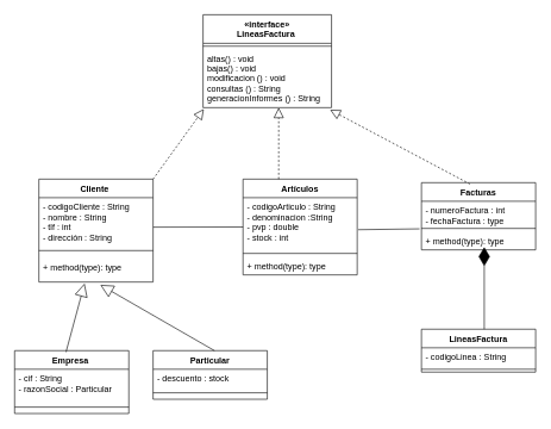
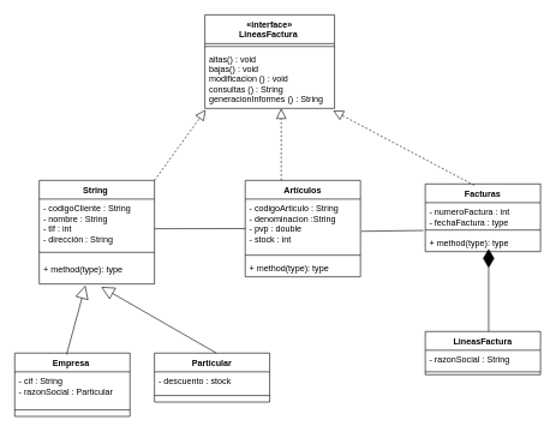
  <mxCell id="0" />
  <mxCell id="1" parent="0" />
- <mxCell id="2" value="Cliente " style="swimlane;fontStyle=1;align=center;verticalAlign=top;childLayout=stackLayout;horizontal=1;startSize=26;horizontalStack=0;resizeParent=1;resizeParentMax=0;resizeLast=0;collapsible=1;marginBottom=0;" vertex="1" parent="1"><mxGeometry x="54" y="250" width="160" height="144" as="geometry" /></mxCell>
+ <mxCell id="2" value="String " style="swimlane;fontStyle=1;align=center;verticalAlign=top;childLayout=stackLayout;horizontal=1;startSize=26;horizontalStack=0;resizeParent=1;resizeParentMax=0;resizeLast=0;collapsible=1;marginBottom=0;" vertex="1" parent="1"><mxGeometry x="54" y="250" width="160" height="144" as="geometry" /></mxCell>
  <mxCell id="3" value="- codigoCliente : String&#10;- nombre : String&#10;- tlf : int&#10;- dirección : String" style="text;strokeColor=none;fillColor=none;align=left;verticalAlign=top;spacingLeft=4;spacingRight=4;overflow=hidden;rotatable=0;points=[[0,0.5],[1,0.5]];portConstraint=eastwest;" vertex="1" parent="2"><mxGeometry y="26" width="160" height="64" as="geometry" /></mxCell>
  <mxCell id="4" value="" style="line;strokeWidth=1;fillColor=none;align=left;verticalAlign=middle;spacingTop=-1;spacingLeft=3;spacingRight=3;rotatable=0;labelPosition=right;points=[];portConstraint=eastwest;" vertex="1" parent="2"><mxGeometry y="90" width="160" height="20" as="geometry" /></mxCell>
  <mxCell id="5" value="+ method(type): type" style="text;strokeColor=none;fillColor=none;align=left;verticalAlign=top;spacingLeft=4;spacingRight=4;overflow=hidden;rotatable=0;points=[[0,0.5],[1,0.5]];portConstraint=eastwest;" vertex="1" parent="2"><mxGeometry y="110" width="160" height="34" as="geometry" /></mxCell>
  <mxCell id="6" value="Artículos" style="swimlane;fontStyle=1;align=center;verticalAlign=top;childLayout=stackLayout;horizontal=1;startSize=26;horizontalStack=0;resizeParent=1;resizeParentMax=0;resizeLast=0;collapsible=1;marginBottom=0;" vertex="1" parent="1"><mxGeometry x="340" y="250" width="160" height="134" as="geometry" /></mxCell>
  <mxCell id="7" value="- codigoArticulo : String&#10;- denominacion :String&#10;- pvp : double&#10;- stock : int" style="text;strokeColor=none;fillColor=none;align=left;verticalAlign=top;spacingLeft=4;spacingRight=4;overflow=hidden;rotatable=0;points=[[0,0.5],[1,0.5]];portConstraint=eastwest;" vertex="1" parent="6"><mxGeometry y="26" width="160" height="74" as="geometry" /></mxCell>
  <mxCell id="8" value="" style="line;strokeWidth=1;fillColor=none;align=left;verticalAlign=middle;spacingTop=-1;spacingLeft=3;spacingRight=3;rotatable=0;labelPosition=right;points=[];portConstraint=eastwest;" vertex="1" parent="6"><mxGeometry y="100" width="160" height="8" as="geometry" /></mxCell>
  <mxCell id="9" value="+ method(type): type" style="text;strokeColor=none;fillColor=none;align=left;verticalAlign=top;spacingLeft=4;spacingRight=4;overflow=hidden;rotatable=0;points=[[0,0.5],[1,0.5]];portConstraint=eastwest;" vertex="1" parent="6"><mxGeometry y="108" width="160" height="26" as="geometry" /></mxCell>
  <mxCell id="10" value="Facturas" style="swimlane;fontStyle=1;align=center;verticalAlign=top;childLayout=stackLayout;horizontal=1;startSize=26;horizontalStack=0;resizeParent=1;resizeParentMax=0;resizeLast=0;collapsible=1;marginBottom=0;" vertex="1" parent="1"><mxGeometry x="590" y="255" width="160" height="94" as="geometry" /></mxCell>
  <mxCell id="11" value="- numeroFactura : int &#10;- fechaFactura : type" style="text;strokeColor=none;fillColor=none;align=left;verticalAlign=top;spacingLeft=4;spacingRight=4;overflow=hidden;rotatable=0;points=[[0,0.5],[1,0.5]];portConstraint=eastwest;" vertex="1" parent="10"><mxGeometry y="26" width="160" height="34" as="geometry" /></mxCell>
  <mxCell id="12" value="" style="line;strokeWidth=1;fillColor=none;align=left;verticalAlign=middle;spacingTop=-1;spacingLeft=3;spacingRight=3;rotatable=0;labelPosition=right;points=[];portConstraint=eastwest;" vertex="1" parent="10"><mxGeometry y="60" width="160" height="8" as="geometry" /></mxCell>
  <mxCell id="13" value="+ method(type): type" style="text;strokeColor=none;fillColor=none;align=left;verticalAlign=top;spacingLeft=4;spacingRight=4;overflow=hidden;rotatable=0;points=[[0,0.5],[1,0.5]];portConstraint=eastwest;" vertex="1" parent="10"><mxGeometry y="68" width="160" height="26" as="geometry" /></mxCell>
  <mxCell id="14" value="Empresa " style="swimlane;fontStyle=1;align=center;verticalAlign=top;childLayout=stackLayout;horizontal=1;startSize=26;horizontalStack=0;resizeParent=1;resizeParentMax=0;resizeLast=0;collapsible=1;marginBottom=0;" vertex="1" parent="1"><mxGeometry x="20" y="490" width="160" height="88" as="geometry" /></mxCell>
  <mxCell id="15" value="- cif : String&#10;- razonSocial : Particular" style="text;strokeColor=none;fillColor=none;align=left;verticalAlign=top;spacingLeft=4;spacingRight=4;overflow=hidden;rotatable=0;points=[[0,0.5],[1,0.5]];portConstraint=eastwest;" vertex="1" parent="14"><mxGeometry y="26" width="160" height="44" as="geometry" /></mxCell>
  <mxCell id="16" value="" style="line;strokeWidth=1;fillColor=none;align=left;verticalAlign=middle;spacingTop=-1;spacingLeft=3;spacingRight=3;rotatable=0;labelPosition=right;points=[];portConstraint=eastwest;" vertex="1" parent="14"><mxGeometry y="70" width="160" height="18" as="geometry" /></mxCell>
  <mxCell id="17" value="Particular" style="swimlane;fontStyle=1;align=center;verticalAlign=top;childLayout=stackLayout;horizontal=1;startSize=26;horizontalStack=0;resizeParent=1;resizeParentMax=0;resizeLast=0;collapsible=1;marginBottom=0;" vertex="1" parent="1"><mxGeometry x="214" y="490" width="160" height="68" as="geometry" /></mxCell>
  <mxCell id="18" value="- descuento : stock" style="text;strokeColor=none;fillColor=none;align=left;verticalAlign=top;spacingLeft=4;spacingRight=4;overflow=hidden;rotatable=0;points=[[0,0.5],[1,0.5]];portConstraint=eastwest;" vertex="1" parent="17"><mxGeometry y="26" width="160" height="24" as="geometry" /></mxCell>
  <mxCell id="19" value="" style="line;strokeWidth=1;fillColor=none;align=left;verticalAlign=middle;spacingTop=-1;spacingLeft=3;spacingRight=3;rotatable=0;labelPosition=right;points=[];portConstraint=eastwest;" vertex="1" parent="17"><mxGeometry y="50" width="160" height="18" as="geometry" /></mxCell>
  <mxCell id="20" value="" style="endArrow=block;endSize=16;endFill=0;html=1;rounded=0;entryX=0.538;entryY=1.118;entryDx=0;entryDy=0;entryPerimeter=0;" edge="1" parent="1" target="5"><mxGeometry width="160" relative="1" as="geometry"><mxPoint x="300" y="490" as="sourcePoint" /><mxPoint x="450" y="490" as="targetPoint" /></mxGeometry></mxCell>
  <mxCell id="21" value="" style="endArrow=block;endSize=16;endFill=0;html=1;rounded=0;exitX=0.45;exitY=0.023;exitDx=0;exitDy=0;exitPerimeter=0;entryX=0.4;entryY=1.059;entryDx=0;entryDy=0;entryPerimeter=0;" edge="1" parent="1" source="14" target="5"><mxGeometry width="160" relative="1" as="geometry"><mxPoint x="290" y="490" as="sourcePoint" /><mxPoint x="450" y="490" as="targetPoint" /></mxGeometry></mxCell>
  <mxCell id="22" value="«interface»&#10;LineasFactura " style="swimlane;fontStyle=1;align=center;verticalAlign=top;childLayout=stackLayout;horizontal=1;startSize=40;horizontalStack=0;resizeParent=1;resizeParentMax=0;resizeLast=0;collapsible=1;marginBottom=0;" vertex="1" parent="1"><mxGeometry x="284" y="20" width="180" height="130" as="geometry" /></mxCell>
  <mxCell id="23" value="" style="line;strokeWidth=1;fillColor=none;align=left;verticalAlign=middle;spacingTop=-1;spacingLeft=3;spacingRight=3;rotatable=0;labelPosition=right;points=[];portConstraint=eastwest;" vertex="1" parent="22"><mxGeometry y="40" width="180" height="8" as="geometry" /></mxCell>
  <mxCell id="24" value="altas() : void &#10;bajas() : void&#10;modificacion () : void&#10;consultas () : String &#10;generacionInformes () : String" style="text;strokeColor=none;fillColor=none;align=left;verticalAlign=top;spacingLeft=4;spacingRight=4;overflow=hidden;rotatable=0;points=[[0,0.5],[1,0.5]];portConstraint=eastwest;" vertex="1" parent="22"><mxGeometry y="48" width="180" height="82" as="geometry" /></mxCell>
  <mxCell id="25" value="LineasFactura" style="swimlane;fontStyle=1;align=center;verticalAlign=top;childLayout=stackLayout;horizontal=1;startSize=26;horizontalStack=0;resizeParent=1;resizeParentMax=0;resizeLast=0;collapsible=1;marginBottom=0;" vertex="1" parent="1"><mxGeometry x="590" y="460" width="160" height="60" as="geometry" /></mxCell>
- <mxCell id="26" value="- codigoLinea : String" style="text;strokeColor=none;fillColor=none;align=left;verticalAlign=top;spacingLeft=4;spacingRight=4;overflow=hidden;rotatable=0;points=[[0,0.5],[1,0.5]];portConstraint=eastwest;" vertex="1" parent="25"><mxGeometry y="26" width="160" height="26" as="geometry" /></mxCell>
+ <mxCell id="26" value="- razonSocial : String" style="text;strokeColor=none;fillColor=none;align=left;verticalAlign=top;spacingLeft=4;spacingRight=4;overflow=hidden;rotatable=0;points=[[0,0.5],[1,0.5]];portConstraint=eastwest;" vertex="1" parent="25"><mxGeometry y="26" width="160" height="26" as="geometry" /></mxCell>
  <mxCell id="27" value="" style="line;strokeWidth=1;fillColor=none;align=left;verticalAlign=middle;spacingTop=-1;spacingLeft=3;spacingRight=3;rotatable=0;labelPosition=right;points=[];portConstraint=eastwest;" vertex="1" parent="25"><mxGeometry y="52" width="160" height="8" as="geometry" /></mxCell>
  <mxCell id="28" value="" style="endArrow=diamondThin;endFill=1;endSize=24;html=1;rounded=0;entryX=0.55;entryY=0.846;entryDx=0;entryDy=0;entryPerimeter=0;exitX=0.55;exitY=0;exitDx=0;exitDy=0;exitPerimeter=0;" edge="1" parent="1" source="25" target="13"><mxGeometry width="160" relative="1" as="geometry"><mxPoint x="310" y="340" as="sourcePoint" /><mxPoint x="470" y="340" as="targetPoint" /></mxGeometry></mxCell>
  <mxCell id="29" value="" style="endArrow=block;dashed=1;endFill=0;endSize=12;html=1;rounded=0;entryX=0.006;entryY=1.024;entryDx=0;entryDy=0;entryPerimeter=0;exitX=1;exitY=0;exitDx=0;exitDy=0;" edge="1" parent="1" source="2" target="24"><mxGeometry width="160" relative="1" as="geometry"><mxPoint x="310" y="240" as="sourcePoint" /><mxPoint x="470" y="240" as="targetPoint" /></mxGeometry></mxCell>
  <mxCell id="30" value="" style="endArrow=block;dashed=1;endFill=0;endSize=12;html=1;rounded=0;entryX=0.589;entryY=1;entryDx=0;entryDy=0;entryPerimeter=0;" edge="1" parent="1" target="24"><mxGeometry width="160" relative="1" as="geometry"><mxPoint x="390" y="250" as="sourcePoint" /><mxPoint x="360.96" y="160.984" as="targetPoint" /></mxGeometry></mxCell>
  <mxCell id="31" value="" style="endArrow=block;dashed=1;endFill=0;endSize=12;html=1;rounded=0;entryX=0.989;entryY=1.037;entryDx=0;entryDy=0;entryPerimeter=0;exitX=0.425;exitY=0.021;exitDx=0;exitDy=0;exitPerimeter=0;" edge="1" parent="1" source="10" target="24"><mxGeometry width="160" relative="1" as="geometry"><mxPoint x="234" y="270" as="sourcePoint" /><mxPoint x="370.96" y="170.984" as="targetPoint" /></mxGeometry></mxCell>
  <mxCell id="32" value="" style="endArrow=none;html=1;rounded=0;exitX=1.002;exitY=0.644;exitDx=0;exitDy=0;exitPerimeter=0;" edge="1" parent="1" source="3"><mxGeometry width="50" height="50" relative="1" as="geometry"><mxPoint x="320" y="380" as="sourcePoint" /><mxPoint x="340" y="317" as="targetPoint" /></mxGeometry></mxCell>
  <mxCell id="33" value="" style="endArrow=none;html=1;rounded=0;entryX=-0.017;entryY=-0.131;entryDx=0;entryDy=0;entryPerimeter=0;exitX=1.008;exitY=0.605;exitDx=0;exitDy=0;exitPerimeter=0;" edge="1" parent="1" source="7" target="13"><mxGeometry width="50" height="50" relative="1" as="geometry"><mxPoint x="320" y="380" as="sourcePoint" /><mxPoint x="370" y="330" as="targetPoint" /></mxGeometry></mxCell>
